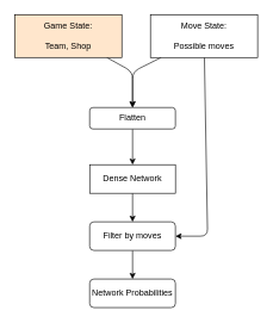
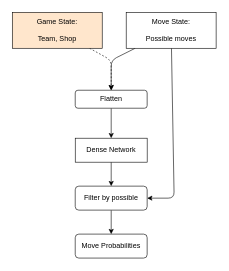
  <mxCell id="0" />
  <mxCell id="1" parent="0" />
- <mxCell id="2" style="edgeStyle=none;html=1;entryX=0.5;entryY=0;entryDx=0;entryDy=0;" edge="1" parent="1" source="3" target="8"><mxGeometry relative="1" as="geometry"><mxPoint x="190" y="160" as="targetPoint" /><Array as="points"><mxPoint x="185" y="100" /></Array></mxGeometry></mxCell>
+ <mxCell id="2" style="edgeStyle=none;html=1;entryX=0.5;entryY=0;entryDx=0;entryDy=0;dashed=1;" edge="1" parent="1" source="3" target="8"><mxGeometry relative="1" as="geometry"><mxPoint x="190" y="160" as="targetPoint" /><Array as="points"><mxPoint x="185" y="100" /></Array></mxGeometry></mxCell>
  <mxCell id="3" value="Game State:&lt;br&gt;&lt;br&gt;Team, Shop" style="rounded=0;whiteSpace=wrap;html=1;fillColor=#ffe6cc;" vertex="1" parent="1"><mxGeometry x="20" y="20" width="150" height="60" as="geometry" /></mxCell>
  <mxCell id="4" style="edgeStyle=none;html=1;entryX=0.5;entryY=0;entryDx=0;entryDy=0;" edge="1" parent="1" source="6" target="8"><mxGeometry relative="1" as="geometry"><Array as="points"><mxPoint x="185" y="100" /></Array></mxGeometry></mxCell>
  <mxCell id="5" style="edgeStyle=none;html=1;entryX=1;entryY=0.5;entryDx=0;entryDy=0;" edge="1" parent="1" source="6" target="12"><mxGeometry relative="1" as="geometry"><Array as="points"><mxPoint x="290" y="330" /></Array></mxGeometry></mxCell>
  <mxCell id="6" value="Move State:&lt;br&gt;&lt;br&gt;Possible moves" style="rounded=0;whiteSpace=wrap;html=1;" vertex="1" parent="1"><mxGeometry x="210" y="20" width="150" height="60" as="geometry" /></mxCell>
  <mxCell id="7" style="edgeStyle=none;html=1;entryX=0.5;entryY=0;entryDx=0;entryDy=0;" edge="1" parent="1" source="8" target="10"><mxGeometry relative="1" as="geometry" /></mxCell>
  <mxCell id="8" value="Flatten" style="rounded=1;whiteSpace=wrap;html=1;" vertex="1" parent="1"><mxGeometry x="125" y="150" width="120" height="30" as="geometry" /></mxCell>
  <mxCell id="9" style="edgeStyle=none;html=1;" edge="1" parent="1" source="10" target="12"><mxGeometry relative="1" as="geometry" /></mxCell>
  <mxCell id="10" value="Dense Network" style="whiteSpace=wrap;html=1;rounded=0;" vertex="1" parent="1"><mxGeometry x="125" y="230" width="120" height="40" as="geometry" /></mxCell>
  <mxCell id="11" style="edgeStyle=none;html=1;entryX=0.5;entryY=0;entryDx=0;entryDy=0;" edge="1" parent="1" source="12" target="13"><mxGeometry relative="1" as="geometry" /></mxCell>
- <mxCell id="12" value="Filter by moves" style="rounded=1;whiteSpace=wrap;html=1;" vertex="1" parent="1"><mxGeometry x="125" y="310" width="120" height="40" as="geometry" /></mxCell>
- <mxCell id="13" value="&lt;span style=&quot;font-weight: normal&quot;&gt;Network Probabilities&lt;/span&gt;" style="rounded=1;whiteSpace=wrap;html=1;fontStyle=1" vertex="1" parent="1"><mxGeometry x="125" y="390" width="120" height="40" as="geometry" /></mxCell>
+ <mxCell id="12" value="Filter by possible" style="rounded=1;whiteSpace=wrap;html=1;" vertex="1" parent="1"><mxGeometry x="125" y="310" width="120" height="40" as="geometry" /></mxCell>
+ <mxCell id="13" value="&lt;span style=&quot;font-weight: normal&quot;&gt;Move Probabilities&lt;/span&gt;" style="rounded=1;whiteSpace=wrap;html=1;fontStyle=1" vertex="1" parent="1"><mxGeometry x="125" y="390" width="120" height="40" as="geometry" /></mxCell>
